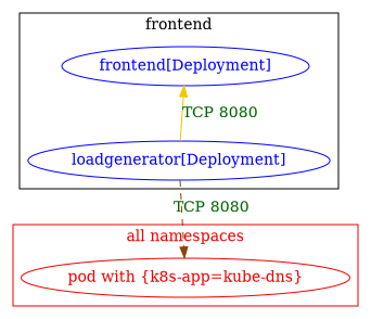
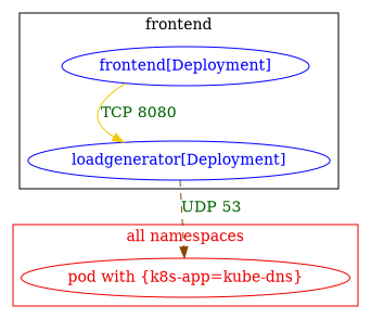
  digraph {
    node [color=blue fontcolor=blue]
    edge [fontcolor=darkgreen]
    n1 [color=red2 fontcolor=red2 label="pod with {k8s-app=kube-dns}"]
    n2 [label="frontend[Deployment]"]
    n3 [label="loadgenerator[Deployment]"]
    subgraph cluster_1 {
      color=red2
      fontcolor=red2
      label="all namespaces"
      n1
    }
    subgraph cluster_2 {
      color=black
      fontcolor=black
      label=frontend
      n2
      n3
    }
-   n3 -> n1 [color=darkorange4 label="TCP 8080" style=dashed weight=0.5]
-   n3 -> n2 [color=gold2 label="TCP 8080"]
+   n3 -> n1 [color=darkorange4 label="UDP 53" style=dashed weight=0.5]
+   n2 -> n3 [color=gold2 label="TCP 8080"]
  }
